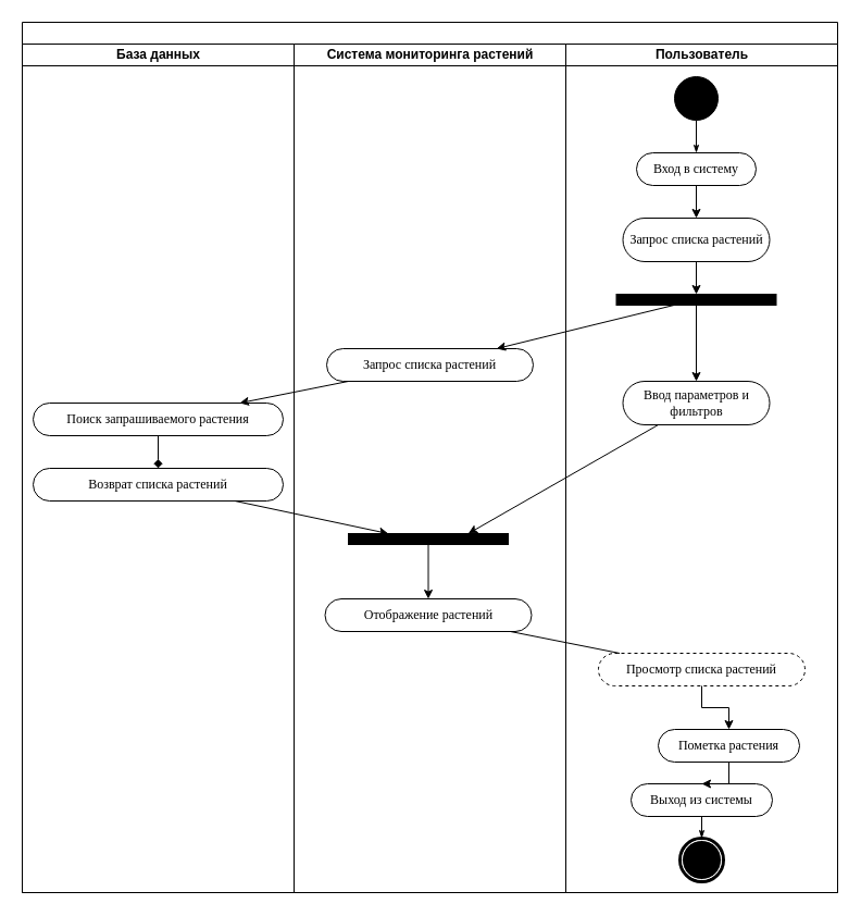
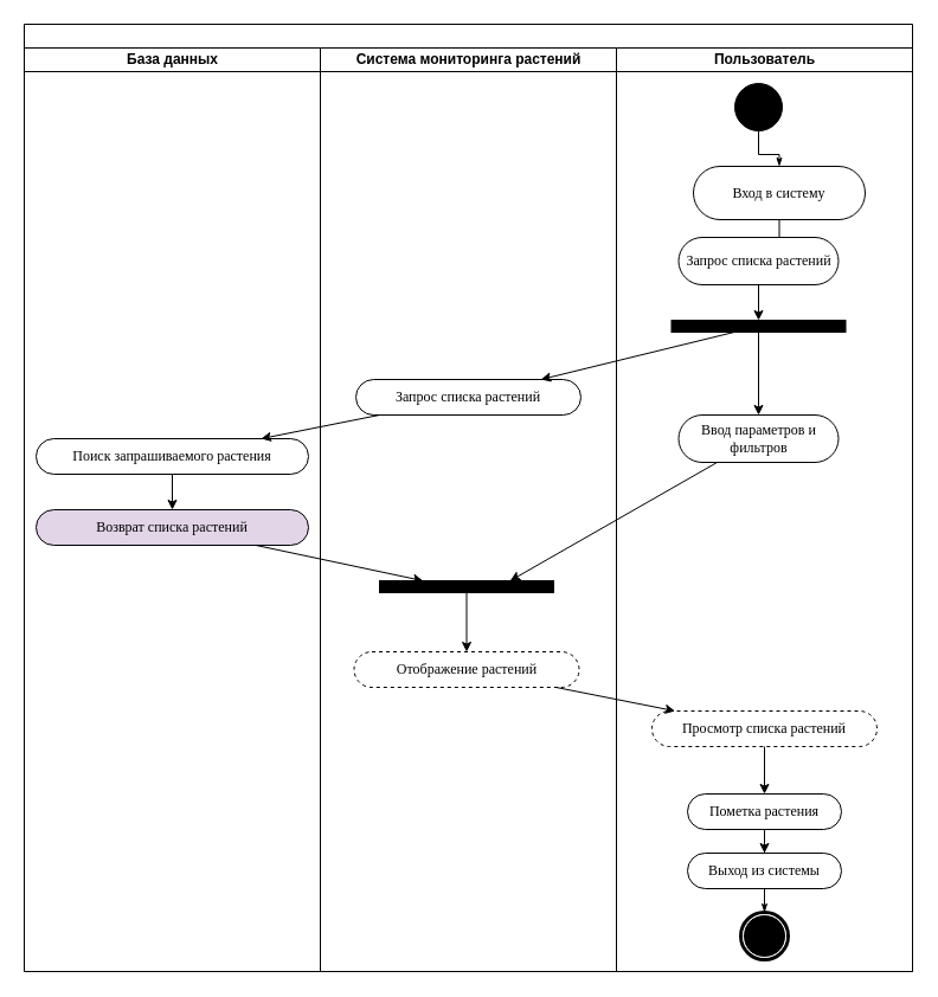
  <mxCell id="0" />
  <mxCell id="1" parent="0" />
  <mxCell id="2" value="" style="swimlane;html=1;childLayout=stackLayout;startSize=20;rounded=0;shadow=0;comic=0;labelBackgroundColor=none;strokeWidth=1;fontFamily=Verdana;fontSize=12;align=center;" parent="1" vertex="1"><mxGeometry x="20" width="750" height="800" as="geometry" y="20"><mxRectangle x="40" y="20" width="70" height="30" as="alternateBounds" /></mxGeometry></mxCell>
  <mxCell id="3" value="База данных" style="swimlane;html=1;startSize=20;" parent="2" vertex="1"><mxGeometry y="20" width="250" height="780" as="geometry"><mxRectangle y="20" width="40" height="970" as="alternateBounds" /></mxGeometry></mxCell>
- <mxCell id="4" style="edgeStyle=orthogonalEdgeStyle;rounded=0;orthogonalLoop=1;jettySize=auto;html=1;endArrow=diamond;" parent="3" source="5" target="6" edge="1"><mxGeometry relative="1" as="geometry" /></mxCell>
+ <mxCell id="4" style="edgeStyle=orthogonalEdgeStyle;rounded=0;orthogonalLoop=1;jettySize=auto;html=1;" parent="3" source="5" target="6" edge="1"><mxGeometry relative="1" as="geometry" /></mxCell>
  <mxCell id="5" value="Поиск запрашиваемого растения" style="rounded=1;whiteSpace=wrap;html=1;shadow=0;comic=0;labelBackgroundColor=none;strokeWidth=1;fontFamily=Verdana;fontSize=12;align=center;arcSize=50;" parent="3" vertex="1"><mxGeometry x="10" y="330" width="230" height="30" as="geometry" /></mxCell>
- <mxCell id="6" value="Возврат списка растений" style="rounded=1;whiteSpace=wrap;html=1;shadow=0;comic=0;labelBackgroundColor=none;strokeWidth=1;fontFamily=Verdana;fontSize=12;align=center;arcSize=50;" parent="3" vertex="1"><mxGeometry x="10" y="390" width="230" height="30" as="geometry" /></mxCell>
+ <mxCell id="6" value="Возврат списка растений" style="rounded=1;whiteSpace=wrap;html=1;shadow=0;comic=0;labelBackgroundColor=none;strokeWidth=1;fontFamily=Verdana;fontSize=12;align=center;arcSize=50;fillColor=#e1d5e7;" parent="3" vertex="1"><mxGeometry x="10" y="390" width="230" height="30" as="geometry" /></mxCell>
  <mxCell id="7" value="Система мониторинга растений" style="swimlane;html=1;startSize=20;" parent="2" vertex="1"><mxGeometry x="250" y="20" width="250" height="780" as="geometry" /></mxCell>
  <mxCell id="8" value="Запрос списка растений" style="rounded=1;whiteSpace=wrap;html=1;shadow=0;comic=0;labelBackgroundColor=none;strokeWidth=1;fontFamily=Verdana;fontSize=12;align=center;arcSize=50;" parent="7" vertex="1"><mxGeometry x="30" y="280" width="190" height="30" as="geometry" /></mxCell>
  <mxCell id="9" style="edgeStyle=orthogonalEdgeStyle;rounded=0;orthogonalLoop=1;jettySize=auto;html=1;" parent="7" source="10" target="11" edge="1"><mxGeometry relative="1" as="geometry" /></mxCell>
  <mxCell id="10" value="" style="whiteSpace=wrap;html=1;rounded=0;shadow=0;comic=0;labelBackgroundColor=none;strokeWidth=1;fillColor=#000000;fontFamily=Verdana;fontSize=12;align=center;rotation=0;" parent="7" vertex="1"><mxGeometry x="50" y="450" width="147" height="10" as="geometry" /></mxCell>
- <mxCell id="11" value="Отображение растений" style="rounded=1;whiteSpace=wrap;html=1;shadow=0;comic=0;labelBackgroundColor=none;strokeWidth=1;fontFamily=Verdana;fontSize=12;align=center;arcSize=50;" parent="7" vertex="1"><mxGeometry x="28.5" y="510" width="190" height="30" as="geometry" /></mxCell>
+ <mxCell id="11" value="Отображение растений" style="rounded=1;whiteSpace=wrap;html=1;shadow=0;comic=0;labelBackgroundColor=none;strokeWidth=1;fontFamily=Verdana;fontSize=12;align=center;arcSize=50;dashed=1;" parent="7" vertex="1"><mxGeometry x="28.5" y="510" width="190" height="30" as="geometry" /></mxCell>
  <mxCell id="12" value="Пользователь" style="swimlane;html=1;startSize=20;" parent="2" vertex="1"><mxGeometry x="500" y="20" width="250" height="780" as="geometry" /></mxCell>
  <mxCell id="13" style="edgeStyle=orthogonalEdgeStyle;rounded=0;html=1;labelBackgroundColor=none;startArrow=none;startFill=0;startSize=5;endArrow=classicThin;endFill=1;endSize=5;jettySize=auto;orthogonalLoop=1;strokeWidth=1;fontFamily=Verdana;fontSize=12" parent="12" source="14" target="16" edge="1"><mxGeometry relative="1" as="geometry" /></mxCell>
  <mxCell id="14" value="" style="ellipse;whiteSpace=wrap;html=1;rounded=0;shadow=0;comic=0;labelBackgroundColor=none;strokeWidth=1;fillColor=#000000;fontFamily=Verdana;fontSize=12;align=center;" parent="12" vertex="1"><mxGeometry x="100" y="30" width="40" height="40" as="geometry" /></mxCell>
  <mxCell id="15" style="edgeStyle=orthogonalEdgeStyle;rounded=0;orthogonalLoop=1;jettySize=auto;html=1;" parent="12" source="16" target="22" edge="1"><mxGeometry relative="1" as="geometry" /></mxCell>
- <mxCell id="16" value="Вход в систему" style="rounded=1;whiteSpace=wrap;html=1;shadow=0;comic=0;labelBackgroundColor=none;strokeWidth=1;fontFamily=Verdana;fontSize=12;align=center;arcSize=50;" parent="12" vertex="1"><mxGeometry x="65" y="100" width="110" height="30" as="geometry" /></mxCell>
+ <mxCell id="16" value="Вход в систему" style="rounded=1;whiteSpace=wrap;html=1;shadow=0;comic=0;labelBackgroundColor=none;strokeWidth=1;fontFamily=Verdana;fontSize=12;align=center;arcSize=50;" parent="12" vertex="1"><mxGeometry x="65" y="100" width="145" height="45" as="geometry" /></mxCell>
  <mxCell id="17" value="Ввод параметров и фильтров" style="rounded=1;whiteSpace=wrap;html=1;shadow=0;comic=0;labelBackgroundColor=none;strokeWidth=1;fontFamily=Verdana;fontSize=12;align=center;arcSize=50;" parent="12" vertex="1"><mxGeometry x="52.5" y="310" width="135" height="40" as="geometry" /></mxCell>
  <mxCell id="18" style="edgeStyle=none;rounded=0;html=1;labelBackgroundColor=none;startArrow=none;startFill=0;startSize=5;endArrow=classicThin;endFill=1;endSize=5;jettySize=auto;orthogonalLoop=1;strokeWidth=1;fontFamily=Verdana;fontSize=12" parent="12" source="20" target="19" edge="1"><mxGeometry relative="1" as="geometry"><mxPoint x="120" y="840" as="sourcePoint" /></mxGeometry></mxCell>
  <mxCell id="19" value="" style="shape=mxgraph.bpmn.shape;html=1;verticalLabelPosition=bottom;labelBackgroundColor=#ffffff;verticalAlign=top;perimeter=ellipsePerimeter;outline=end;symbol=terminate;rounded=0;shadow=0;comic=0;strokeWidth=1;fontFamily=Verdana;fontSize=12;align=center;" parent="12" vertex="1"><mxGeometry x="105" y="730" width="40" height="40" as="geometry" /></mxCell>
  <mxCell id="20" value="Выход из системы" style="rounded=1;whiteSpace=wrap;html=1;shadow=0;comic=0;labelBackgroundColor=none;strokeWidth=1;fontFamily=Verdana;fontSize=12;align=center;arcSize=50;" parent="12" vertex="1"><mxGeometry x="60" y="680" width="130" height="30" as="geometry" /></mxCell>
  <mxCell id="21" style="edgeStyle=orthogonalEdgeStyle;rounded=0;orthogonalLoop=1;jettySize=auto;html=1;entryX=0.5;entryY=0;entryDx=0;entryDy=0;" parent="12" source="22" target="24" edge="1"><mxGeometry relative="1" as="geometry" /></mxCell>
  <mxCell id="22" value="Запрос списка растений" style="rounded=1;whiteSpace=wrap;html=1;shadow=0;comic=0;labelBackgroundColor=none;strokeWidth=1;fontFamily=Verdana;fontSize=12;align=center;arcSize=50;" parent="12" vertex="1"><mxGeometry x="52.5" y="160" width="135" height="40" as="geometry" /></mxCell>
  <mxCell id="23" style="edgeStyle=orthogonalEdgeStyle;rounded=0;orthogonalLoop=1;jettySize=auto;html=1;" parent="12" source="24" target="17" edge="1"><mxGeometry relative="1" as="geometry" /></mxCell>
  <mxCell id="24" value="" style="whiteSpace=wrap;html=1;rounded=0;shadow=0;comic=0;labelBackgroundColor=none;strokeWidth=1;fillColor=#000000;fontFamily=Verdana;fontSize=12;align=center;rotation=0;" parent="12" vertex="1"><mxGeometry x="46.5" y="230" width="147" height="10" as="geometry" /></mxCell>
  <mxCell id="25" value="Просмотр списка растений" style="rounded=1;whiteSpace=wrap;html=1;shadow=0;comic=0;labelBackgroundColor=none;strokeWidth=1;fontFamily=Verdana;fontSize=12;align=center;arcSize=50;dashed=1;" parent="12" vertex="1"><mxGeometry x="30" y="560" width="190" height="30" as="geometry" /></mxCell>
  <mxCell id="26" style="edgeStyle=orthogonalEdgeStyle;rounded=0;orthogonalLoop=1;jettySize=auto;html=1;" edge="1" parent="12" source="27" target="20"><mxGeometry relative="1" as="geometry" /></mxCell>
- <mxCell id="27" value="Пометка растения" style="rounded=1;whiteSpace=wrap;html=1;shadow=0;comic=0;labelBackgroundColor=none;strokeWidth=1;fontFamily=Verdana;fontSize=12;align=center;arcSize=50;" vertex="1" parent="12"><mxGeometry x="85" y="630" width="130" height="30" as="geometry" /></mxCell>
+ <mxCell id="27" value="Пометка растения" style="rounded=1;whiteSpace=wrap;html=1;shadow=0;comic=0;labelBackgroundColor=none;strokeWidth=1;fontFamily=Verdana;fontSize=12;align=center;arcSize=50;" vertex="1" parent="12"><mxGeometry x="60" y="630" width="130" height="30" as="geometry" /></mxCell>
  <mxCell id="28" style="edgeStyle=orthogonalEdgeStyle;rounded=0;orthogonalLoop=1;jettySize=auto;html=1;entryX=0.5;entryY=0;entryDx=0;entryDy=0;" parent="12" source="25" target="27" edge="1"><mxGeometry relative="1" as="geometry"><mxPoint x="70" y="640" as="targetPoint" /></mxGeometry></mxCell>
  <mxCell id="29" style="rounded=0;orthogonalLoop=1;jettySize=auto;html=1;" parent="2" source="24" target="8" edge="1"><mxGeometry relative="1" as="geometry" /></mxCell>
  <mxCell id="30" style="rounded=0;orthogonalLoop=1;jettySize=auto;html=1;" parent="2" source="8" target="5" edge="1"><mxGeometry relative="1" as="geometry" /></mxCell>
  <mxCell id="31" style="rounded=0;orthogonalLoop=1;jettySize=auto;html=1;entryX=0.75;entryY=0;entryDx=0;entryDy=0;" parent="2" source="17" target="10" edge="1"><mxGeometry relative="1" as="geometry" /></mxCell>
  <mxCell id="32" style="rounded=0;orthogonalLoop=1;jettySize=auto;html=1;entryX=0.25;entryY=0;entryDx=0;entryDy=0;" parent="2" source="6" target="10" edge="1"><mxGeometry relative="1" as="geometry" /></mxCell>
- <mxCell id="33" style="rounded=0;orthogonalLoop=1;jettySize=auto;html=1;endArrow=none;" parent="2" source="11" target="25" edge="1"><mxGeometry relative="1" as="geometry" /></mxCell>
+ <mxCell id="33" style="rounded=0;orthogonalLoop=1;jettySize=auto;html=1;" parent="2" source="11" target="25" edge="1"><mxGeometry relative="1" as="geometry" /></mxCell>
